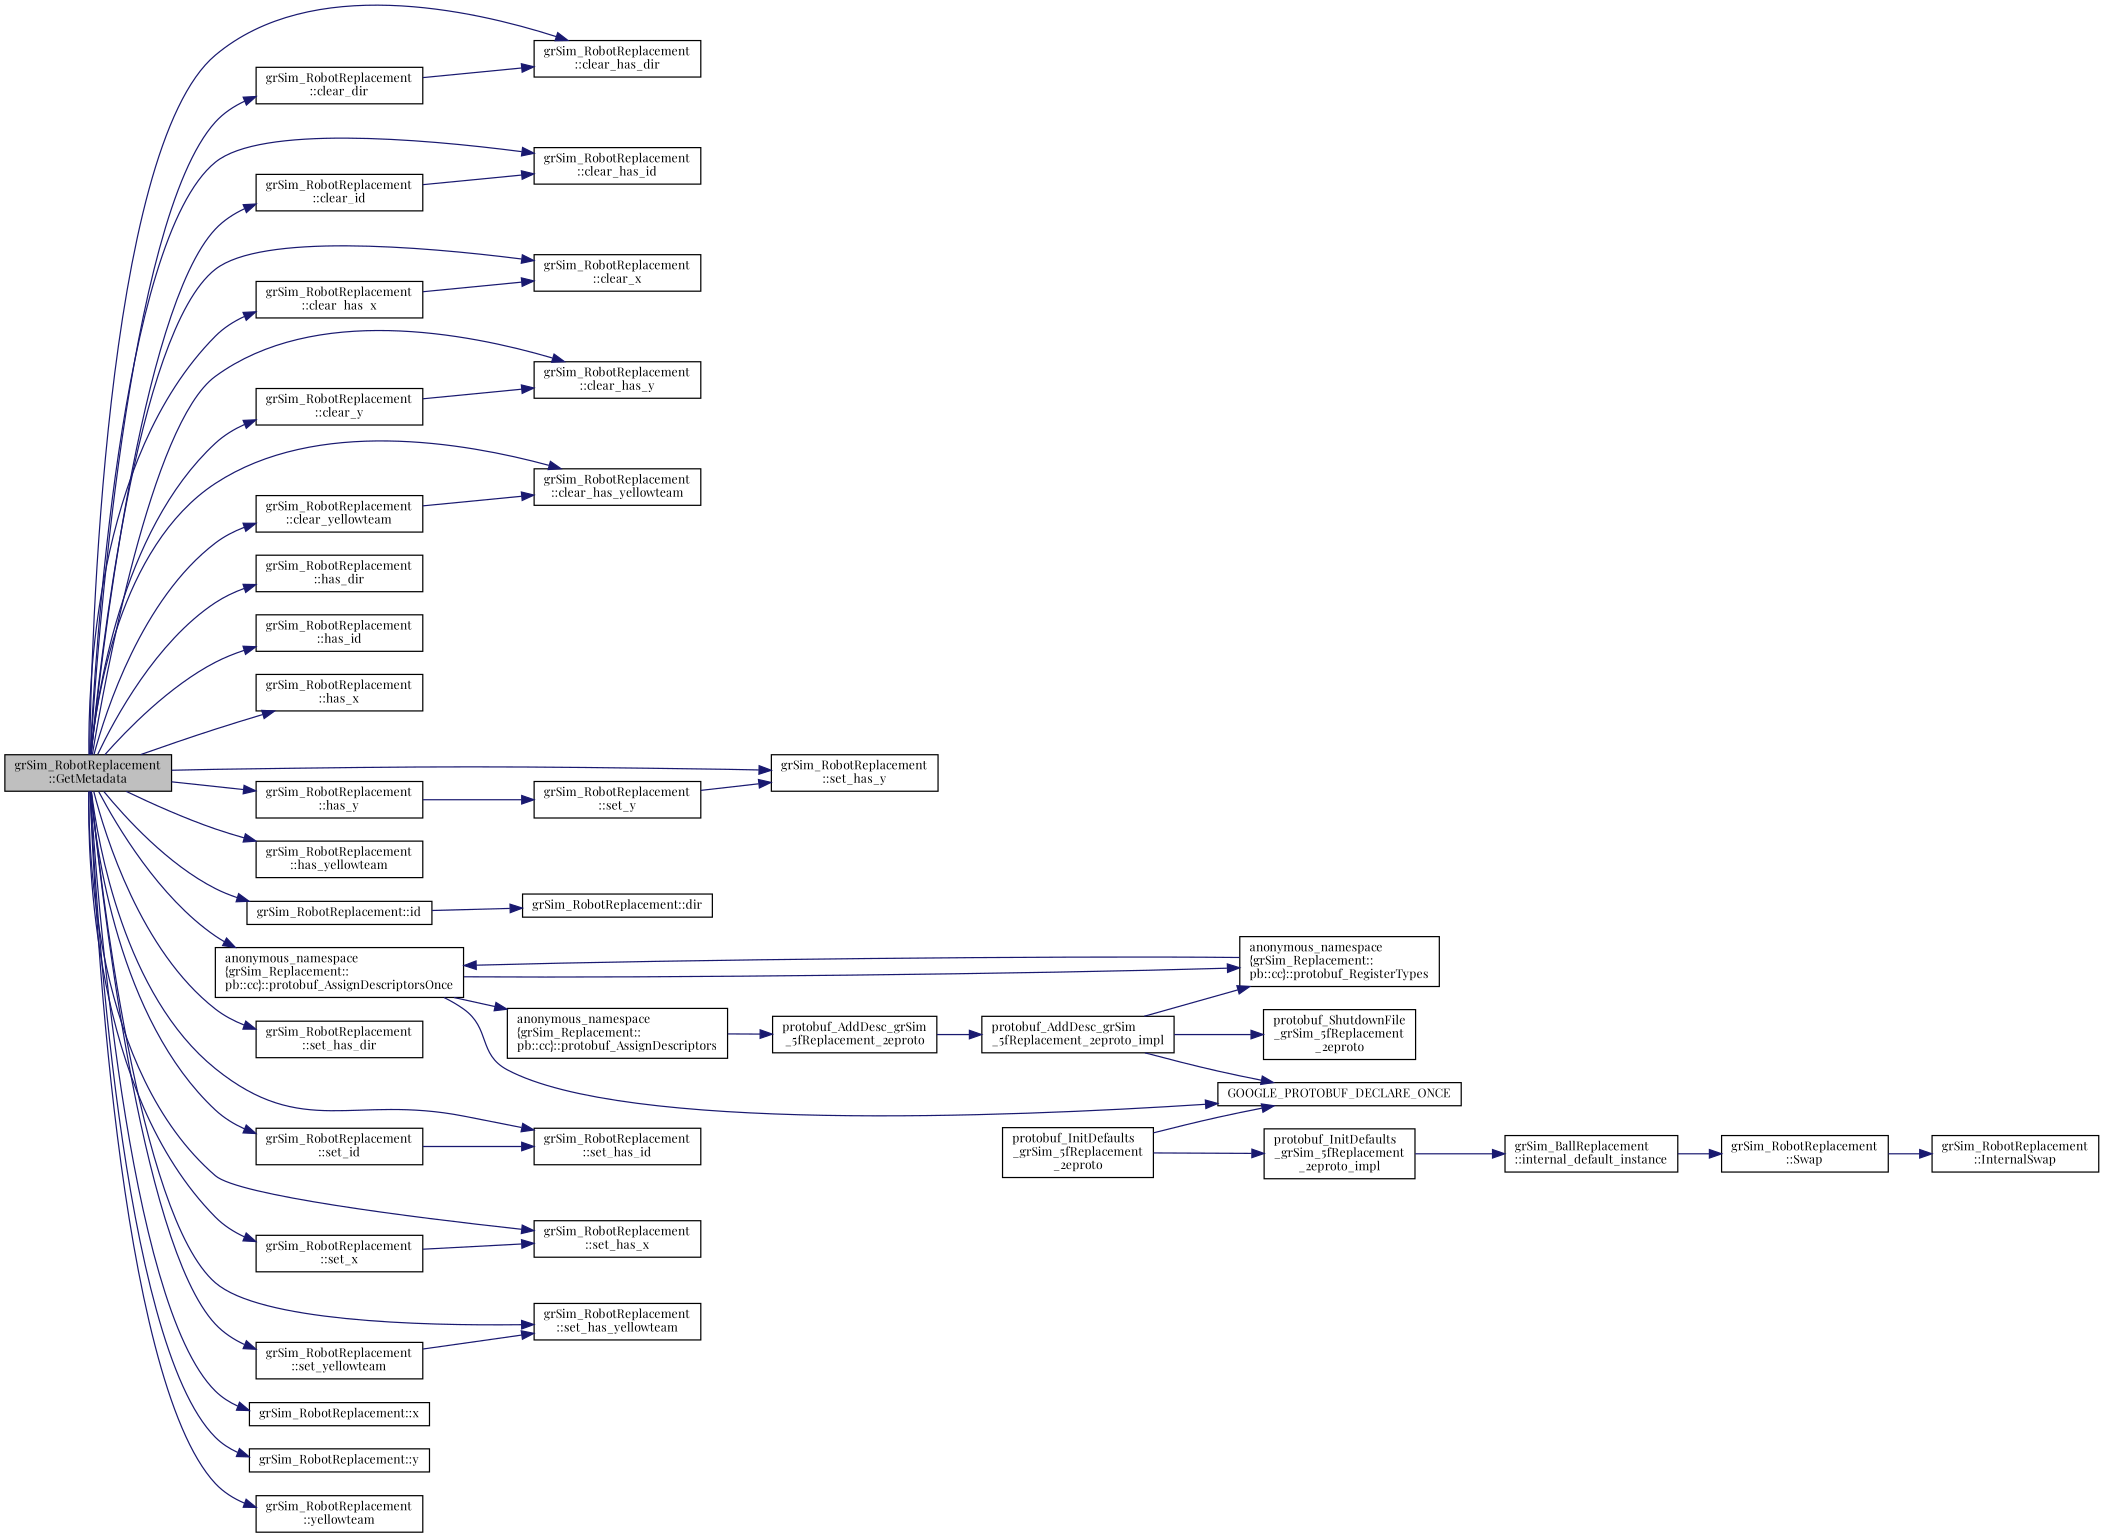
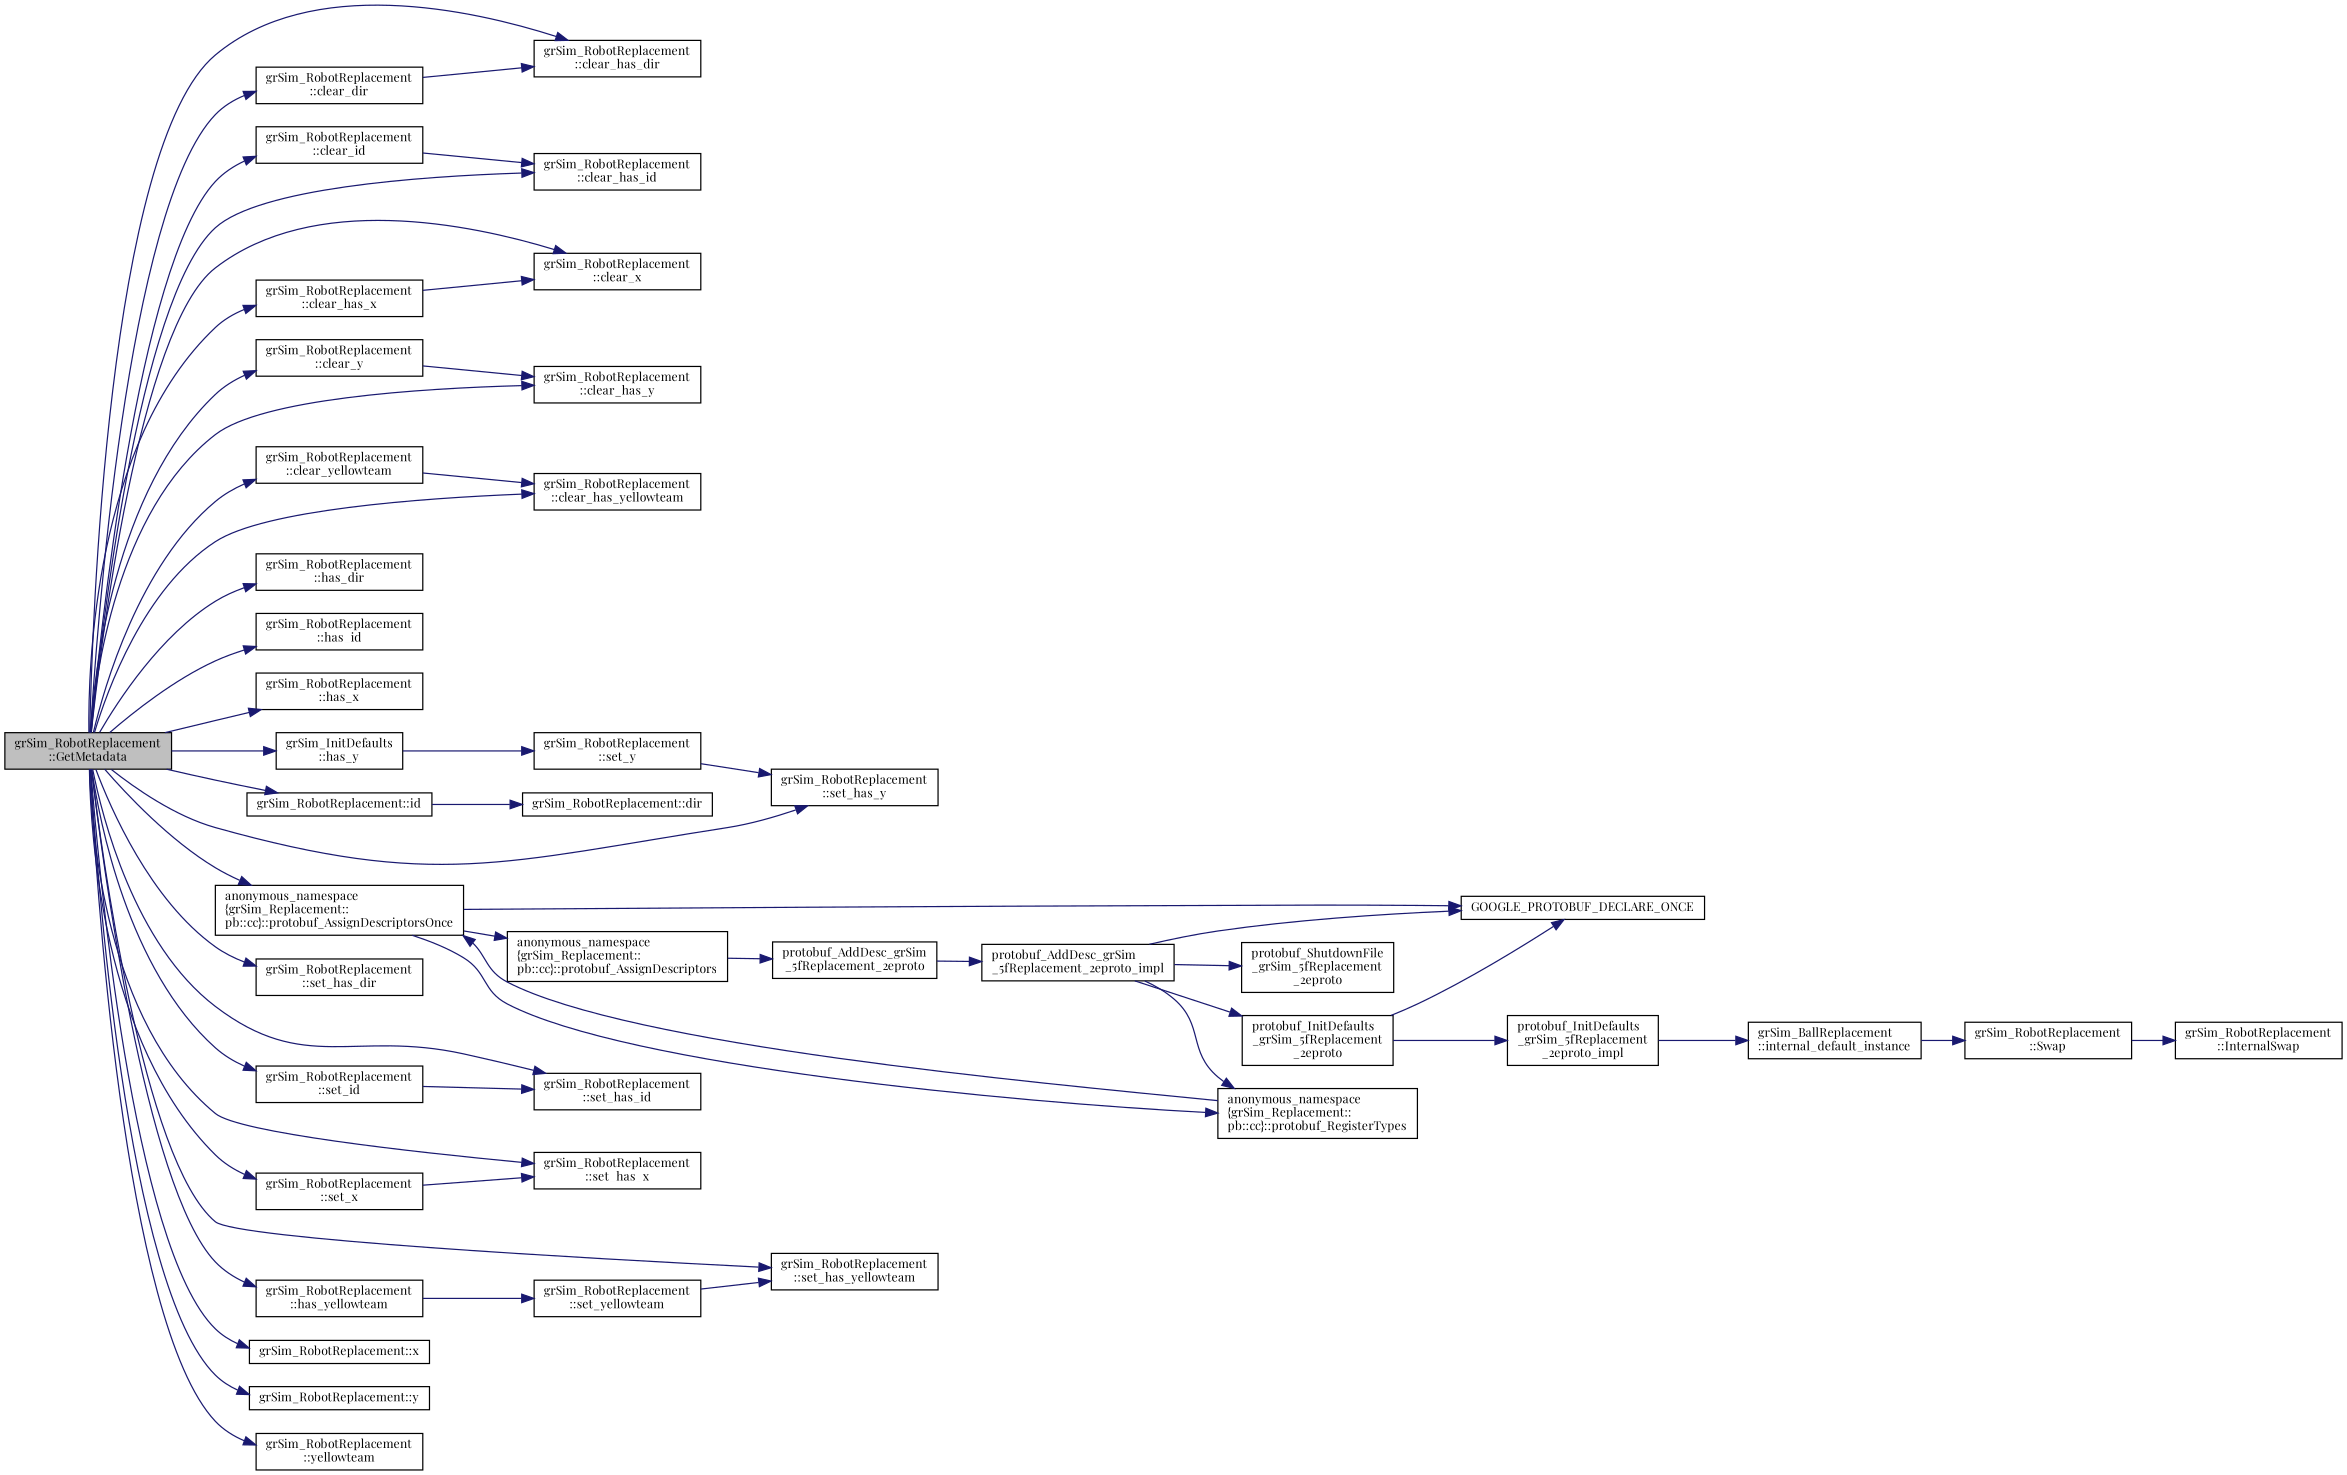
  digraph {
    fontname="Playfair Display"
    rankdir=LR
    node [color=black fillcolor=white fontname="Playfair Display" fontsize=10 shape=record style=filled]
    edge [color=midnightblue fontname="Playfair Display" fontsize=10 labelfontname=Helvetica labelfontsize=10 style=solid]
    n1 [fillcolor=grey75 fontcolor=black height=0.2 label="grSim_RobotReplacement\l::GetMetadata" width=0.4]
    n2 [height=0.2 label="grSim_RobotReplacement\l::clear_dir" width=0.4]
    n3 [height=0.2 label="grSim_RobotReplacement\l::clear_has_dir" width=0.4]
    n4 [height=0.2 label="grSim_RobotReplacement\l::clear_has_id" width=0.4]
    n5 [height=0.2 label="grSim_RobotReplacement\l::clear_has_x" width=0.4]
    n6 [height=0.2 label="grSim_RobotReplacement\l::clear_has_y" width=0.4]
    n7 [height=0.2 label="grSim_RobotReplacement\l::clear_has_yellowteam" width=0.4]
    n8 [height=0.2 label="grSim_RobotReplacement\l::clear_id" width=0.4]
    n9 [height=0.2 label="grSim_RobotReplacement\l::clear_x" width=0.4]
    n10 [height=0.2 label="grSim_RobotReplacement\l::clear_y" width=0.4]
    n11 [height=0.2 label="grSim_RobotReplacement\l::clear_yellowteam" width=0.4]
    n12 [height=0.2 label="grSim_RobotReplacement\l::has_dir" width=0.4]
    n13 [height=0.2 label="grSim_RobotReplacement\l::has_id" width=0.4]
    n14 [height=0.2 label="grSim_RobotReplacement\l::has_x" width=0.4]
-   n15 [height=0.2 label="grSim_RobotReplacement\l::has_y" width=0.4]
+   n15 [height=0.2 label="grSim_InitDefaults\l::has_y" width=0.4]
    n16 [height=0.2 label="grSim_RobotReplacement\l::has_yellowteam" width=0.4]
    n17 [height=0.2 label="grSim_RobotReplacement::id" width=0.4]
    n18 [height=0.2 label="anonymous_namespace\l\{grSim_Replacement::\lpb::cc\}::protobuf_AssignDescriptorsOnce" width=0.4]
    n19 [height=0.2 label="grSim_RobotReplacement\l::set_has_dir" width=0.4]
    n20 [height=0.2 label="grSim_RobotReplacement\l::set_has_id" width=0.4]
    n21 [height=0.2 label="grSim_RobotReplacement\l::set_has_x" width=0.4]
    n22 [height=0.2 label="grSim_RobotReplacement\l::set_has_y" width=0.4]
    n23 [height=0.2 label="grSim_RobotReplacement\l::set_has_yellowteam" width=0.4]
    n24 [height=0.2 label="grSim_RobotReplacement\l::set_id" width=0.4]
    n25 [height=0.2 label="grSim_RobotReplacement\l::set_x" width=0.4]
    n26 [height=0.2 label="grSim_RobotReplacement\l::set_yellowteam" width=0.4]
    n27 [height=0.2 label="grSim_RobotReplacement::x" width=0.4]
    n28 [height=0.2 label="grSim_RobotReplacement::y" width=0.4]
    n29 [height=0.2 label="grSim_RobotReplacement\l::yellowteam" width=0.4]
    n30 [height=0.2 label="grSim_RobotReplacement::dir" width=0.4]
    n31 [height=0.2 label="grSim_RobotReplacement\l::set_y" width=0.4]
    n32 [height=0.2 label=GOOGLE_PROTOBUF_DECLARE_ONCE width=0.4]
    n33 [height=0.2 label="anonymous_namespace\l\{grSim_Replacement::\lpb::cc\}::protobuf_AssignDescriptors" width=0.4]
    n34 [height=0.2 label="anonymous_namespace\l\{grSim_Replacement::\lpb::cc\}::protobuf_RegisterTypes" width=0.4]
    n35 [height=0.2 label="protobuf_AddDesc_grSim\l_5fReplacement_2eproto" width=0.4]
    n36 [height=0.2 label="protobuf_AddDesc_grSim\l_5fReplacement_2eproto_impl" width=0.4]
    n37 [height=0.2 label="protobuf_InitDefaults\l_grSim_5fReplacement\l_2eproto" width=0.4]
    n38 [height=0.2 label="protobuf_ShutdownFile\l_grSim_5fReplacement\l_2eproto" width=0.4]
    n39 [height=0.2 label="protobuf_InitDefaults\l_grSim_5fReplacement\l_2eproto_impl" width=0.4]
    n40 [height=0.2 label="grSim_BallReplacement\l::internal_default_instance" width=0.4]
    n41 [height=0.2 label="grSim_RobotReplacement\l::Swap" width=0.4]
    n42 [height=0.2 label="grSim_RobotReplacement\l::InternalSwap" width=0.4]
    n1 -> n2
    n1 -> n3
    n1 -> n4
    n1 -> n5
    n1 -> n6
    n1 -> n7
    n1 -> n8
    n1 -> n9
    n1 -> n10
    n1 -> n11
    n1 -> n12
    n1 -> n13
    n1 -> n14
    n1 -> n15
    n1 -> n16
    n1 -> n17
    n1 -> n18
    n1 -> n19
    n1 -> n20
    n1 -> n21
    n1 -> n22
    n1 -> n23
    n1 -> n24
    n1 -> n25
-   n1 -> n26
+   n16 -> n26
    n1 -> n27
    n1 -> n28
    n1 -> n29
    n2 -> n3
    n5 -> n9
    n8 -> n4
    n10 -> n6
    n11 -> n7
    n15 -> n31
    n17 -> n30
    n18 -> n32
    n18 -> n33
    n18 -> n34
    n24 -> n20
    n25 -> n21
    n26 -> n23
    n31 -> n22
    n33 -> n35
    n34 -> n18
    n35 -> n36
    n36 -> n32
    n36 -> n34
+   n36 -> n37
    n36 -> n38
    n37 -> n32
    n37 -> n39
    n39 -> n40
    n40 -> n41
    n41 -> n42
  }
